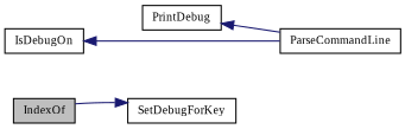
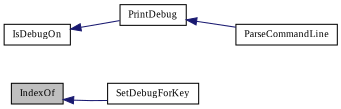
  digraph {
    fontname="Liberation Serif"
    rankdir=LR
    node [color=black fillcolor=white fontname="Liberation Serif" fontsize=10 shape=record style=filled]
    edge [color=midnightblue dir=back fontname="Liberation Serif" fontsize=10 labelfontname=Helvetica labelfontsize=10 style=solid]
    n1 [fillcolor=grey75 fontcolor=black height=0.2 label=IndexOf width=0.4]
    n2 [height=0.2 label=SetDebugForKey width=0.4]
    n3 [height=0.2 label=IsDebugOn width=0.4]
    n4 [height=0.2 label=PrintDebug width=0.4]
    n5 [height=0.2 label=ParseCommandLine width=0.4]
-   n2 -> n1
-   n3 -> n5
+   n1 -> n2
+   n3 -> n4
    n4 -> n5
  }
